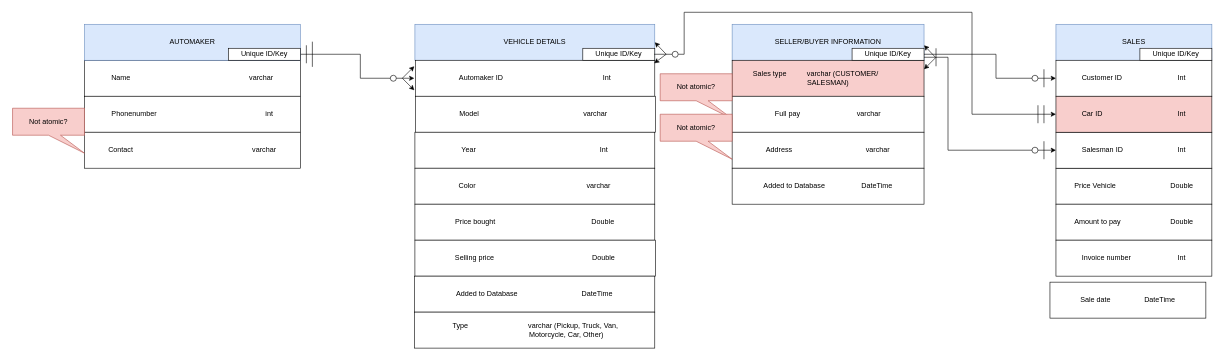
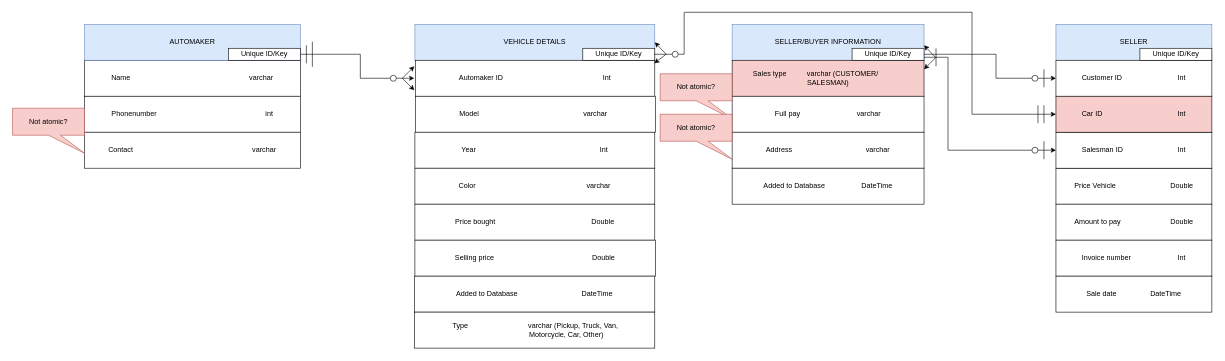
  <mxCell id="0" />
  <mxCell id="1" parent="0" />
  <mxCell id="2" style="edgeStyle=orthogonalEdgeStyle;rounded=0;orthogonalLoop=1;jettySize=auto;html=1;exitX=0.999;exitY=0.877;exitDx=0;exitDy=0;exitPerimeter=0;" parent="1" edge="1" source="8"><mxGeometry relative="1" as="geometry"><mxPoint x="690" y="130" as="targetPoint" /><mxPoint x="500" y="70" as="sourcePoint" /><Array as="points"><mxPoint x="500" y="90" /><mxPoint x="600" y="90" /><mxPoint x="600" y="130" /></Array></mxGeometry></mxCell>
  <mxCell id="3" value="" style="group" parent="1" vertex="1" connectable="0"><mxGeometry x="140" y="40" width="360" height="240" as="geometry" /></mxCell>
  <mxCell id="4" value="" style="group" parent="3" vertex="1" connectable="0"><mxGeometry y="60" width="360" height="180" as="geometry" /></mxCell>
  <mxCell id="5" value="Name&lt;span style=&quot;white-space: pre;&quot;&gt;&#09;&lt;/span&gt;&lt;span style=&quot;white-space: pre;&quot;&gt;&#09;&lt;/span&gt;&lt;span style=&quot;white-space: pre;&quot;&gt;&#09;&lt;/span&gt;&lt;span style=&quot;white-space: pre;&quot;&gt;&#09;&lt;/span&gt;&lt;span style=&quot;white-space: pre;&quot;&gt;&#09;&lt;span style=&quot;white-space: pre;&quot;&gt;&#09;&lt;/span&gt;&lt;span style=&quot;white-space: pre;&quot;&gt;&#09;&lt;/span&gt; &lt;/span&gt;&amp;nbsp; &amp;nbsp; varchar" style="rounded=0;whiteSpace=wrap;html=1;" parent="4" vertex="1"><mxGeometry width="360" height="60" as="geometry" /></mxCell>
  <mxCell id="6" value="Phonenumber&lt;span style=&quot;white-space: pre;&quot;&gt;&#09;&lt;/span&gt;&lt;span style=&quot;white-space: pre;&quot;&gt;&#09;&lt;/span&gt;&lt;span style=&quot;white-space: pre;&quot;&gt;&#09;&lt;/span&gt;&lt;span style=&quot;white-space: pre;&quot;&gt;&#09;&lt;/span&gt;&lt;span style=&quot;white-space: pre;&quot;&gt;&#09;&lt;/span&gt;&amp;nbsp; &amp;nbsp; &amp;nbsp; &amp;nbsp; &amp;nbsp; &amp;nbsp; &amp;nbsp; &amp;nbsp; &amp;nbsp; &amp;nbsp; &amp;nbsp;int" style="rounded=0;whiteSpace=wrap;html=1;" parent="4" vertex="1"><mxGeometry y="60" width="360" height="60" as="geometry" /></mxCell>
  <mxCell id="7" value="Contact&lt;span style=&quot;white-space: pre;&quot;&gt;&#09;&lt;/span&gt;&lt;span style=&quot;white-space: pre;&quot;&gt;&#09;&lt;/span&gt;&lt;span style=&quot;white-space: pre;&quot;&gt;&#09;&lt;/span&gt;&lt;span style=&quot;white-space: pre;&quot;&gt;&#09;&lt;/span&gt;&lt;span style=&quot;white-space: pre;&quot;&gt;&#09;&lt;/span&gt;&amp;nbsp; &amp;nbsp;&lt;span style=&quot;white-space: pre;&quot;&gt;&#09;&lt;span style=&quot;white-space: pre;&quot;&gt;&#09;&#09;&lt;/span&gt;&lt;/span&gt;varchar" style="rounded=0;whiteSpace=wrap;html=1;" parent="4" vertex="1"><mxGeometry y="120" width="360" height="60" as="geometry" /></mxCell>
  <mxCell id="8" value="AUTOMAKER" style="rounded=0;whiteSpace=wrap;html=1;fillColor=#dae8fc;strokeColor=#6c8ebf;" parent="3" vertex="1"><mxGeometry width="360" height="60" as="geometry" /></mxCell>
  <mxCell id="9" value="Unique ID/Key" style="rounded=0;whiteSpace=wrap;html=1;" vertex="1" parent="3"><mxGeometry x="240" y="40" width="120" height="20" as="geometry" /></mxCell>
  <mxCell id="10" value="" style="group" parent="1" vertex="1" connectable="0"><mxGeometry x="690" y="40" width="402" height="540" as="geometry" /></mxCell>
  <mxCell id="11" value="VEHICLE DETAILS" style="rounded=0;whiteSpace=wrap;html=1;fillColor=#dae8fc;strokeColor=#6c8ebf;" parent="10" vertex="1"><mxGeometry x="1" width="400" height="60" as="geometry" /></mxCell>
  <mxCell id="12" value="Automaker ID&lt;span style=&quot;white-space: pre;&quot;&gt;&#09;&lt;/span&gt;&lt;span style=&quot;white-space: pre;&quot;&gt;&#09;&lt;/span&gt;&lt;span style=&quot;white-space: pre;&quot;&gt;&#09;&lt;/span&gt;&lt;span style=&quot;white-space: pre;&quot;&gt;&#09;&lt;/span&gt;&lt;span style=&quot;white-space: pre;&quot;&gt;&#09;&lt;span style=&quot;white-space: pre;&quot;&gt;&#09;&lt;/span&gt;&lt;span style=&quot;white-space: pre;&quot;&gt;&#09;&lt;/span&gt;&lt;/span&gt;Int" style="rounded=0;whiteSpace=wrap;html=1;" parent="10" vertex="1"><mxGeometry x="2" y="60" width="399" height="60" as="geometry" /></mxCell>
  <mxCell id="13" value="&lt;span style=&quot;white-space: pre;&quot;&gt;&#09;&lt;/span&gt;&lt;span style=&quot;white-space: pre;&quot;&gt;&#09;&lt;/span&gt;&amp;nbsp; Model&amp;nbsp; &amp;nbsp; &amp;nbsp; &amp;nbsp; &amp;nbsp; &amp;nbsp; &amp;nbsp; &amp;nbsp; &amp;nbsp; &amp;nbsp; &amp;nbsp; &amp;nbsp; &amp;nbsp; &amp;nbsp; &amp;nbsp; &amp;nbsp; &amp;nbsp; &amp;nbsp; &amp;nbsp;&lt;span style=&quot;white-space: pre;&quot;&gt;&#09;&lt;/span&gt;&lt;span style=&quot;white-space: pre;&quot;&gt;&#09;&lt;/span&gt;varchar&lt;span style=&quot;white-space: pre;&quot;&gt;&#09;&lt;/span&gt;&lt;span style=&quot;white-space: pre;&quot;&gt;&#09;&lt;/span&gt;&lt;span style=&quot;white-space: pre;&quot;&gt;&#09;&lt;/span&gt;" style="rounded=0;whiteSpace=wrap;html=1;" parent="10" vertex="1"><mxGeometry x="2" y="120" width="400" height="60" as="geometry" /></mxCell>
  <mxCell id="14" value="Year&amp;nbsp; &amp;nbsp; &amp;nbsp; &amp;nbsp; &amp;nbsp; &amp;nbsp; &amp;nbsp; &amp;nbsp; &amp;nbsp; &amp;nbsp; &amp;nbsp; &amp;nbsp; &amp;nbsp; &amp;nbsp; &amp;nbsp; &amp;nbsp; &amp;nbsp; &amp;nbsp; &amp;nbsp; &amp;nbsp; &amp;nbsp; &amp;nbsp; &amp;nbsp; &amp;nbsp; &amp;nbsp; &amp;nbsp; &amp;nbsp; &amp;nbsp; &amp;nbsp; &amp;nbsp; &amp;nbsp; Int" style="rounded=0;whiteSpace=wrap;html=1;" parent="10" vertex="1"><mxGeometry x="1" y="180" width="400" height="60" as="geometry" /></mxCell>
  <mxCell id="15" value="Color&amp;nbsp; &amp;nbsp; &amp;nbsp; &amp;nbsp; &amp;nbsp; &amp;nbsp; &amp;nbsp; &amp;nbsp; &amp;nbsp; &amp;nbsp; &amp;nbsp; &amp;nbsp; &amp;nbsp; &amp;nbsp; &amp;nbsp; &amp;nbsp; &amp;nbsp; &amp;nbsp; &amp;nbsp; &amp;nbsp; &amp;nbsp; &amp;nbsp; &lt;span style=&quot;white-space: pre;&quot;&gt;&#09;&lt;/span&gt;&lt;span style=&quot;white-space: pre;&quot;&gt;&#09;&lt;/span&gt;varchar" style="rounded=0;whiteSpace=wrap;html=1;" parent="10" vertex="1"><mxGeometry x="1" y="240" width="400" height="60" as="geometry" /></mxCell>
  <mxCell id="16" value="Price bought&amp;nbsp; &amp;nbsp; &amp;nbsp; &amp;nbsp; &amp;nbsp; &amp;nbsp; &amp;nbsp; &amp;nbsp; &amp;nbsp; &amp;nbsp; &amp;nbsp; &amp;nbsp; &amp;nbsp; &amp;nbsp; &amp;nbsp; &amp;nbsp; &amp;nbsp; &amp;nbsp; &amp;nbsp; &amp;nbsp; &amp;nbsp; &amp;nbsp; &amp;nbsp; &amp;nbsp; Double" style="rounded=0;whiteSpace=wrap;html=1;" parent="10" vertex="1"><mxGeometry x="1" y="300" width="400" height="60" as="geometry" /></mxCell>
  <mxCell id="17" value="Selling price&amp;nbsp; &amp;nbsp; &amp;nbsp; &amp;nbsp; &amp;nbsp; &amp;nbsp; &amp;nbsp; &amp;nbsp; &amp;nbsp; &amp;nbsp; &amp;nbsp; &amp;nbsp; &amp;nbsp; &amp;nbsp; &amp;nbsp; &amp;nbsp; &amp;nbsp; &amp;nbsp; &amp;nbsp; &amp;nbsp; &amp;nbsp; &amp;nbsp; &amp;nbsp; &amp;nbsp; &amp;nbsp;Double" style="rounded=0;whiteSpace=wrap;html=1;" parent="10" vertex="1"><mxGeometry x="1" y="360" width="401" height="60" as="geometry" /></mxCell>
  <mxCell id="18" value="Added to Database&amp;nbsp; &amp;nbsp; &amp;nbsp; &amp;nbsp; &amp;nbsp; &amp;nbsp; &amp;nbsp; &amp;nbsp; &amp;nbsp; &amp;nbsp; &amp;nbsp; &amp;nbsp; &amp;nbsp; &amp;nbsp; &amp;nbsp; &amp;nbsp; DateTime" style="rounded=0;whiteSpace=wrap;html=1;" parent="10" vertex="1"><mxGeometry y="420" width="401" height="60" as="geometry" /></mxCell>
  <mxCell id="19" value="&amp;nbsp;Type&amp;nbsp; &amp;nbsp; &amp;nbsp; &amp;nbsp; &amp;nbsp; &amp;nbsp; &amp;nbsp; &amp;nbsp; &amp;nbsp; &amp;nbsp; &amp;nbsp; &amp;nbsp; &amp;nbsp; &amp;nbsp; &amp;nbsp; varchar (Pickup, Truck, Van, &lt;span style=&quot;white-space: pre;&quot;&gt;&#09;&lt;/span&gt;&lt;span style=&quot;white-space: pre;&quot;&gt;&#09;&lt;/span&gt;&lt;span style=&quot;white-space: pre;&quot;&gt;&#09;&lt;/span&gt;&amp;nbsp;&lt;span style=&quot;white-space: pre;&quot;&gt;&#09;&lt;/span&gt;Motorcycle, Car, Other)" style="rounded=0;whiteSpace=wrap;html=1;" parent="10" vertex="1"><mxGeometry y="480" width="401" height="60" as="geometry" /></mxCell>
  <mxCell id="20" value="Unique ID/Key" style="rounded=0;whiteSpace=wrap;html=1;" vertex="1" parent="10"><mxGeometry x="281" y="40" width="120" height="20" as="geometry" /></mxCell>
  <mxCell id="21" value="" style="group" parent="1" vertex="1" connectable="0"><mxGeometry x="1220" y="40" width="320" height="240" as="geometry" /></mxCell>
  <mxCell id="22" value="SELLER/BUYER INFORMATION" style="rounded=0;whiteSpace=wrap;html=1;fillColor=#dae8fc;strokeColor=#6c8ebf;" parent="21" vertex="1"><mxGeometry width="320" height="60" as="geometry" /></mxCell>
  <mxCell id="23" value="" style="group" parent="21" vertex="1" connectable="0"><mxGeometry y="60" width="320" height="180" as="geometry" /></mxCell>
  <mxCell id="24" value="Sales type&lt;span style=&quot;white-space: pre;&quot;&gt;&#09;&amp;nbsp;&lt;/span&gt;&amp;nbsp; varchar (CUSTOMER/ &lt;span style=&quot;white-space: pre;&quot;&gt;&#09;&lt;/span&gt;&amp;nbsp; &amp;nbsp; SALESMAN)" style="rounded=0;whiteSpace=wrap;html=1;fillColor=#f8cecc;" parent="23" vertex="1"><mxGeometry width="320" height="60" as="geometry" /></mxCell>
  <mxCell id="25" value="Full pay&amp;nbsp;&lt;span style=&quot;&quot;&gt;&#09;&lt;span style=&quot;white-space: pre;&quot;&gt;&#09;&lt;/span&gt;&lt;span style=&quot;white-space: pre;&quot;&gt;&#09;&lt;/span&gt;&lt;span style=&quot;white-space: pre;&quot;&gt;&#09;&lt;/span&gt;&lt;span style=&quot;white-space: pre;&quot;&gt;&#09;&lt;/span&gt;&lt;/span&gt;&lt;span style=&quot;&quot;&gt;&#09;&lt;/span&gt;&lt;span style=&quot;&quot;&gt;&#09;&lt;/span&gt;&lt;span style=&quot;&quot;&gt;&#09;&lt;/span&gt;varchar" style="rounded=0;whiteSpace=wrap;html=1;" parent="23" vertex="1"><mxGeometry y="60" width="320" height="60" as="geometry" /></mxCell>
  <mxCell id="26" value="Address&amp;nbsp;&lt;span style=&quot;&quot;&gt;&#09;&lt;span style=&quot;white-space: pre;&quot;&gt;&#09;&lt;/span&gt;&lt;span style=&quot;white-space: pre;&quot;&gt;&#09;&lt;/span&gt;&lt;span style=&quot;white-space: pre;&quot;&gt;&#09;&lt;/span&gt;&lt;span style=&quot;white-space: pre;&quot;&gt;&#09;&lt;/span&gt;&lt;span style=&quot;white-space: pre;&quot;&gt;&#09;&lt;/span&gt;&lt;/span&gt;&lt;span style=&quot;&quot;&gt;&amp;nbsp;&lt;/span&gt;&lt;span style=&quot;&quot;&gt;&#09;&lt;/span&gt;&lt;span style=&quot;&quot;&gt;&#09;&lt;/span&gt;&lt;span style=&quot;&quot;&gt;&#09;&lt;/span&gt;varchar" style="rounded=0;whiteSpace=wrap;html=1;" parent="23" vertex="1"><mxGeometry y="120" width="320" height="60" as="geometry" /></mxCell>
  <mxCell id="27" value="Unique ID/Key" style="rounded=0;whiteSpace=wrap;html=1;" vertex="1" parent="21"><mxGeometry x="200" y="40" width="120" height="20" as="geometry" /></mxCell>
  <mxCell id="28" style="edgeStyle=orthogonalEdgeStyle;rounded=0;orthogonalLoop=1;jettySize=auto;html=1;entryX=0;entryY=0.5;entryDx=0;entryDy=0;exitX=1;exitY=0.5;exitDx=0;exitDy=0;" parent="1" target="31" edge="1" source="27"><mxGeometry relative="1" as="geometry"><mxPoint x="1750" y="50" as="targetPoint" /><mxPoint x="1540" y="130" as="sourcePoint" /><Array as="points"><mxPoint x="1660" y="90" /><mxPoint x="1660" y="130" /></Array></mxGeometry></mxCell>
  <mxCell id="29" style="edgeStyle=orthogonalEdgeStyle;rounded=0;orthogonalLoop=1;jettySize=auto;html=1;entryX=0;entryY=0.5;entryDx=0;entryDy=0;exitX=1;exitY=0.75;exitDx=0;exitDy=0;" parent="1" target="33" edge="1" source="27"><mxGeometry relative="1" as="geometry"><mxPoint x="1760" y="360" as="targetPoint" /><mxPoint x="1540" y="150" as="sourcePoint" /><Array as="points"><mxPoint x="1580" y="95" /><mxPoint x="1580" y="250" /></Array></mxGeometry></mxCell>
- <mxCell id="30" value="SALES" style="rounded=0;whiteSpace=wrap;html=1;fillColor=#dae8fc;strokeColor=#6c8ebf;" parent="1" vertex="1"><mxGeometry x="1760" y="40" width="260" height="60" as="geometry" /></mxCell>
+ <mxCell id="30" value="SELLER" style="rounded=0;whiteSpace=wrap;html=1;fillColor=#dae8fc;strokeColor=#6c8ebf;" parent="1" vertex="1"><mxGeometry x="1760" y="40" width="260" height="60" as="geometry" /></mxCell>
  <mxCell id="31" value="Customer ID &lt;span style=&quot;white-space: pre;&quot;&gt;&#09;&lt;/span&gt;&lt;span style=&quot;white-space: pre;&quot;&gt;&#09;&lt;/span&gt;&lt;span style=&quot;white-space: pre;&quot;&gt;&#09;&lt;/span&gt;&lt;span style=&quot;white-space: pre;&quot;&gt;&#09;&lt;/span&gt;Int" style="rounded=0;whiteSpace=wrap;html=1;" parent="1" vertex="1"><mxGeometry x="1760" y="100" width="260" height="60" as="geometry" /></mxCell>
  <mxCell id="32" value="Price Vehicle &lt;span style=&quot;white-space: pre;&quot;&gt;&#09;&lt;/span&gt;&lt;span style=&quot;white-space: pre;&quot;&gt;&#09;&lt;/span&gt;&lt;span style=&quot;white-space: pre;&quot;&gt;&#09;&lt;/span&gt;&lt;span style=&quot;white-space: pre;&quot;&gt;&#09;&lt;/span&gt;Double" style="rounded=0;whiteSpace=wrap;html=1;" parent="1" vertex="1"><mxGeometry x="1760" y="280" width="260" height="60" as="geometry" /></mxCell>
  <mxCell id="33" value="Salesman ID &lt;span style=&quot;white-space: pre;&quot;&gt;&#09;&lt;/span&gt;&lt;span style=&quot;white-space: pre;&quot;&gt;&#09;&lt;/span&gt;&lt;span style=&quot;white-space: pre;&quot;&gt;&#09;&lt;/span&gt;&lt;span style=&quot;white-space: pre;&quot;&gt;&#09;&lt;/span&gt;Int" style="rounded=0;whiteSpace=wrap;html=1;" parent="1" vertex="1"><mxGeometry x="1760" y="220" width="260" height="60" as="geometry" /></mxCell>
  <mxCell id="34" value="Car ID&lt;span style=&quot;white-space: pre;&quot;&gt;&#09;&lt;/span&gt;&lt;span style=&quot;white-space: pre;&quot;&gt;&#09;&lt;/span&gt;&lt;span style=&quot;white-space: pre;&quot;&gt;&#09;&lt;/span&gt;&lt;span style=&quot;white-space: pre;&quot;&gt;&#09;&lt;/span&gt;&lt;span style=&quot;white-space: pre;&quot;&gt;&#09;&lt;/span&gt;Int" style="rounded=0;whiteSpace=wrap;html=1;fillColor=#f8cecc;" parent="1" vertex="1"><mxGeometry x="1760" y="160" width="260" height="60" as="geometry" /></mxCell>
  <mxCell id="35" value="Amount to pay&amp;nbsp;&lt;span style=&quot;white-space: pre;&quot;&gt;&#09;&lt;/span&gt;&lt;span style=&quot;white-space: pre;&quot;&gt;&#09;&lt;/span&gt;&lt;span style=&quot;white-space: pre;&quot;&gt;&#09;&lt;/span&gt;Double" style="rounded=0;whiteSpace=wrap;html=1;" parent="1" vertex="1"><mxGeometry x="1760" y="340" width="260" height="60" as="geometry" /></mxCell>
  <mxCell id="36" value="Invoice number&amp;nbsp;&lt;span style=&quot;white-space: pre;&quot;&gt;&#09;&lt;/span&gt;&lt;span style=&quot;white-space: pre;&quot;&gt;&#09;&lt;/span&gt;&lt;span style=&quot;white-space: pre;&quot;&gt;&#09;&lt;/span&gt;Int" style="rounded=0;whiteSpace=wrap;html=1;" parent="1" vertex="1"><mxGeometry x="1760" y="400" width="260" height="60" as="geometry" /></mxCell>
- <mxCell id="37" value="Sale date &lt;span style=&quot;white-space: pre;&quot;&gt;&#09;&lt;span style=&quot;white-space: pre;&quot;&gt;&#09;&lt;/span&gt;&lt;/span&gt;DateTime" style="rounded=0;whiteSpace=wrap;html=1;" parent="1" vertex="1"><mxGeometry x="1750" y="470" width="260" height="60" as="geometry" /></mxCell>
+ <mxCell id="37" value="Sale date &lt;span style=&quot;white-space: pre;&quot;&gt;&#09;&lt;span style=&quot;white-space: pre;&quot;&gt;&#09;&lt;/span&gt;&lt;/span&gt;DateTime" style="rounded=0;whiteSpace=wrap;html=1;" parent="1" vertex="1"><mxGeometry x="1760" y="460" width="260" height="60" as="geometry" /></mxCell>
  <mxCell id="38" style="edgeStyle=orthogonalEdgeStyle;rounded=0;orthogonalLoop=1;jettySize=auto;html=1;entryX=0;entryY=0.5;entryDx=0;entryDy=0;startArrow=none;" parent="1" target="34" edge="1" source="48"><mxGeometry relative="1" as="geometry"><mxPoint x="1650" y="20" as="targetPoint" /><mxPoint x="1090" y="90" as="sourcePoint" /><Array as="points"><mxPoint x="1140" y="90" /><mxPoint x="1140" y="20" /><mxPoint x="1620" y="20" /><mxPoint x="1620" y="190" /></Array></mxGeometry></mxCell>
  <mxCell id="39" value="Added to Database&amp;nbsp;&lt;span style=&quot;&quot;&gt;&#09;&lt;span style=&quot;white-space: pre;&quot;&gt;&#09;&lt;/span&gt;&lt;span style=&quot;white-space: pre;&quot;&gt;&#09;&lt;/span&gt;&lt;/span&gt;&lt;span style=&quot;&quot;&gt;&#09;&lt;/span&gt;&lt;span style=&quot;&quot;&gt;&#09;&lt;/span&gt;DateTime" style="rounded=0;whiteSpace=wrap;html=1;" vertex="1" parent="1"><mxGeometry x="1220" y="280" width="320" height="60" as="geometry" /></mxCell>
  <mxCell id="40" value="Unique ID/Key" style="rounded=0;whiteSpace=wrap;html=1;" vertex="1" parent="1"><mxGeometry x="1900" y="80" width="120" height="20" as="geometry" /></mxCell>
  <mxCell id="41" value="" style="endArrow=none;html=1;rounded=0;" edge="1" parent="1"><mxGeometry width="50" height="50" relative="1" as="geometry"><mxPoint x="510" y="105" as="sourcePoint" /><mxPoint x="510" y="75" as="targetPoint" /></mxGeometry></mxCell>
  <mxCell id="42" value="" style="endArrow=none;html=1;rounded=0;" edge="1" parent="1"><mxGeometry width="50" height="50" relative="1" as="geometry"><mxPoint x="1740" y="145" as="sourcePoint" /><mxPoint x="1740" y="115" as="targetPoint" /></mxGeometry></mxCell>
  <mxCell id="43" value="" style="endArrow=none;html=1;rounded=0;" edge="1" parent="1"><mxGeometry width="50" height="50" relative="1" as="geometry"><mxPoint x="1740" y="235" as="sourcePoint" /><mxPoint x="1740" y="265" as="targetPoint" /></mxGeometry></mxCell>
  <mxCell id="44" value="" style="ellipse;whiteSpace=wrap;html=1;aspect=fixed;" vertex="1" parent="1"><mxGeometry x="650" y="125" width="10" height="10" as="geometry" /></mxCell>
  <mxCell id="45" value="" style="endArrow=none;html=1;rounded=0;" edge="1" parent="1"><mxGeometry width="50" height="50" relative="1" as="geometry"><mxPoint x="520" y="111" as="sourcePoint" /><mxPoint x="520" y="69" as="targetPoint" /></mxGeometry></mxCell>
  <mxCell id="46" value="" style="endArrow=classic;html=1;rounded=0;" edge="1" parent="1"><mxGeometry width="50" height="50" relative="1" as="geometry"><mxPoint x="670" y="130" as="sourcePoint" /><mxPoint x="690" y="110" as="targetPoint" /></mxGeometry></mxCell>
  <mxCell id="47" value="" style="endArrow=classic;html=1;rounded=0;" edge="1" parent="1"><mxGeometry width="50" height="50" relative="1" as="geometry"><mxPoint x="670" y="130" as="sourcePoint" /><mxPoint x="690" y="150" as="targetPoint" /></mxGeometry></mxCell>
  <mxCell id="48" value="" style="ellipse;whiteSpace=wrap;html=1;aspect=fixed;" vertex="1" parent="1"><mxGeometry x="1120" y="85" width="10" height="10" as="geometry" /></mxCell>
  <mxCell id="49" value="" style="edgeStyle=orthogonalEdgeStyle;rounded=0;orthogonalLoop=1;jettySize=auto;html=1;entryX=0;entryY=0.5;entryDx=0;entryDy=0;endArrow=none;" edge="1" parent="1" target="48"><mxGeometry relative="1" as="geometry"><mxPoint x="1760" y="190" as="targetPoint" /><mxPoint x="1090" y="90" as="sourcePoint" /><Array as="points" /></mxGeometry></mxCell>
  <mxCell id="50" value="" style="endArrow=classic;html=1;rounded=0;" edge="1" parent="1"><mxGeometry width="50" height="50" relative="1" as="geometry"><mxPoint x="1110" y="90" as="sourcePoint" /><mxPoint x="1090" y="105" as="targetPoint" /></mxGeometry></mxCell>
  <mxCell id="51" value="" style="endArrow=classic;html=1;rounded=0;entryX=1;entryY=0.5;entryDx=0;entryDy=0;" edge="1" parent="1" target="11"><mxGeometry width="50" height="50" relative="1" as="geometry"><mxPoint x="1110" y="90" as="sourcePoint" /><mxPoint x="1130" y="50" as="targetPoint" /></mxGeometry></mxCell>
  <mxCell id="52" value="" style="endArrow=none;html=1;rounded=0;" edge="1" parent="1"><mxGeometry width="50" height="50" relative="1" as="geometry"><mxPoint x="1740" y="205" as="sourcePoint" /><mxPoint x="1740" y="175" as="targetPoint" /></mxGeometry></mxCell>
  <mxCell id="53" value="" style="endArrow=none;html=1;rounded=0;" edge="1" parent="1"><mxGeometry width="50" height="50" relative="1" as="geometry"><mxPoint x="1730" y="205" as="sourcePoint" /><mxPoint x="1730" y="175" as="targetPoint" /></mxGeometry></mxCell>
  <mxCell id="54" value="" style="endArrow=none;html=1;rounded=0;" edge="1" parent="1"><mxGeometry width="50" height="50" relative="1" as="geometry"><mxPoint x="1560" y="110" as="sourcePoint" /><mxPoint x="1560" y="80" as="targetPoint" /></mxGeometry></mxCell>
  <mxCell id="55" value="" style="endArrow=classic;html=1;rounded=0;entryX=1;entryY=0.5;entryDx=0;entryDy=0;" edge="1" parent="1"><mxGeometry width="50" height="50" relative="1" as="geometry"><mxPoint x="1559" y="95" as="sourcePoint" /><mxPoint x="1540" y="75" as="targetPoint" /></mxGeometry></mxCell>
  <mxCell id="56" value="" style="endArrow=classic;html=1;rounded=0;" edge="1" parent="1"><mxGeometry width="50" height="50" relative="1" as="geometry"><mxPoint x="1560" y="95" as="sourcePoint" /><mxPoint x="1540" y="115" as="targetPoint" /></mxGeometry></mxCell>
  <mxCell id="57" value="" style="ellipse;whiteSpace=wrap;html=1;aspect=fixed;" vertex="1" parent="1"><mxGeometry x="1720" y="125" width="10" height="10" as="geometry" /></mxCell>
  <mxCell id="58" value="" style="ellipse;whiteSpace=wrap;html=1;aspect=fixed;" vertex="1" parent="1"><mxGeometry x="1720" y="245" width="10" height="10" as="geometry" /></mxCell>
  <mxCell id="59" value="Not atomic?" style="shape=callout;whiteSpace=wrap;html=1;perimeter=calloutPerimeter;position2=1;fillColor=#f8cecc;strokeColor=#b85450;" vertex="1" parent="1"><mxGeometry x="1100" y="122.5" width="120" height="75" as="geometry" /></mxCell>
  <mxCell id="60" value="Not atomic?" style="shape=callout;whiteSpace=wrap;html=1;perimeter=calloutPerimeter;position2=1;fillColor=#f8cecc;strokeColor=#b85450;" vertex="1" parent="1"><mxGeometry x="1100" y="190" width="120" height="75" as="geometry" /></mxCell>
  <mxCell id="61" value="Not atomic?" style="shape=callout;whiteSpace=wrap;html=1;perimeter=calloutPerimeter;position2=1;fillColor=#f8cecc;strokeColor=#b85450;" vertex="1" parent="1"><mxGeometry x="20" y="180" width="120" height="75" as="geometry" /></mxCell>
